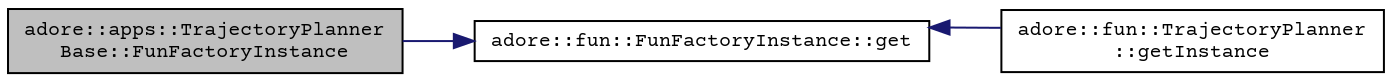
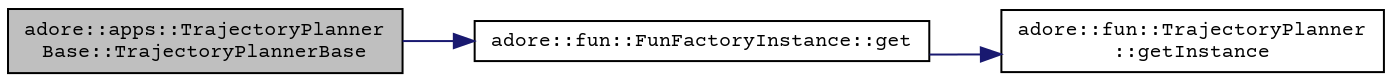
  digraph {
    fontname="Courier Prime"
    rankdir=LR
    node [color=black fillcolor=white fontname="Courier Prime" fontsize=10 shape=record style=filled]
    edge [color=midnightblue fontname="Courier Prime" fontsize=10 labelfontname=Helvetica labelfontsize=10 style=solid]
-   n1 [fillcolor=grey75 fontcolor=black height=0.2 label="adore::apps::TrajectoryPlanner\lBase::FunFactoryInstance" width=0.4]
+   n1 [fillcolor=grey75 fontcolor=black height=0.2 label="adore::apps::TrajectoryPlanner\lBase::TrajectoryPlannerBase" width=0.4]
    n2 [height=0.2 label="adore::fun::FunFactoryInstance::get" width=0.4]
    n3 [height=0.2 label="adore::fun::TrajectoryPlanner\l::getInstance" width=0.4]
    n1 -> n2
-   n3 -> n2
+   n2 -> n3
  }
